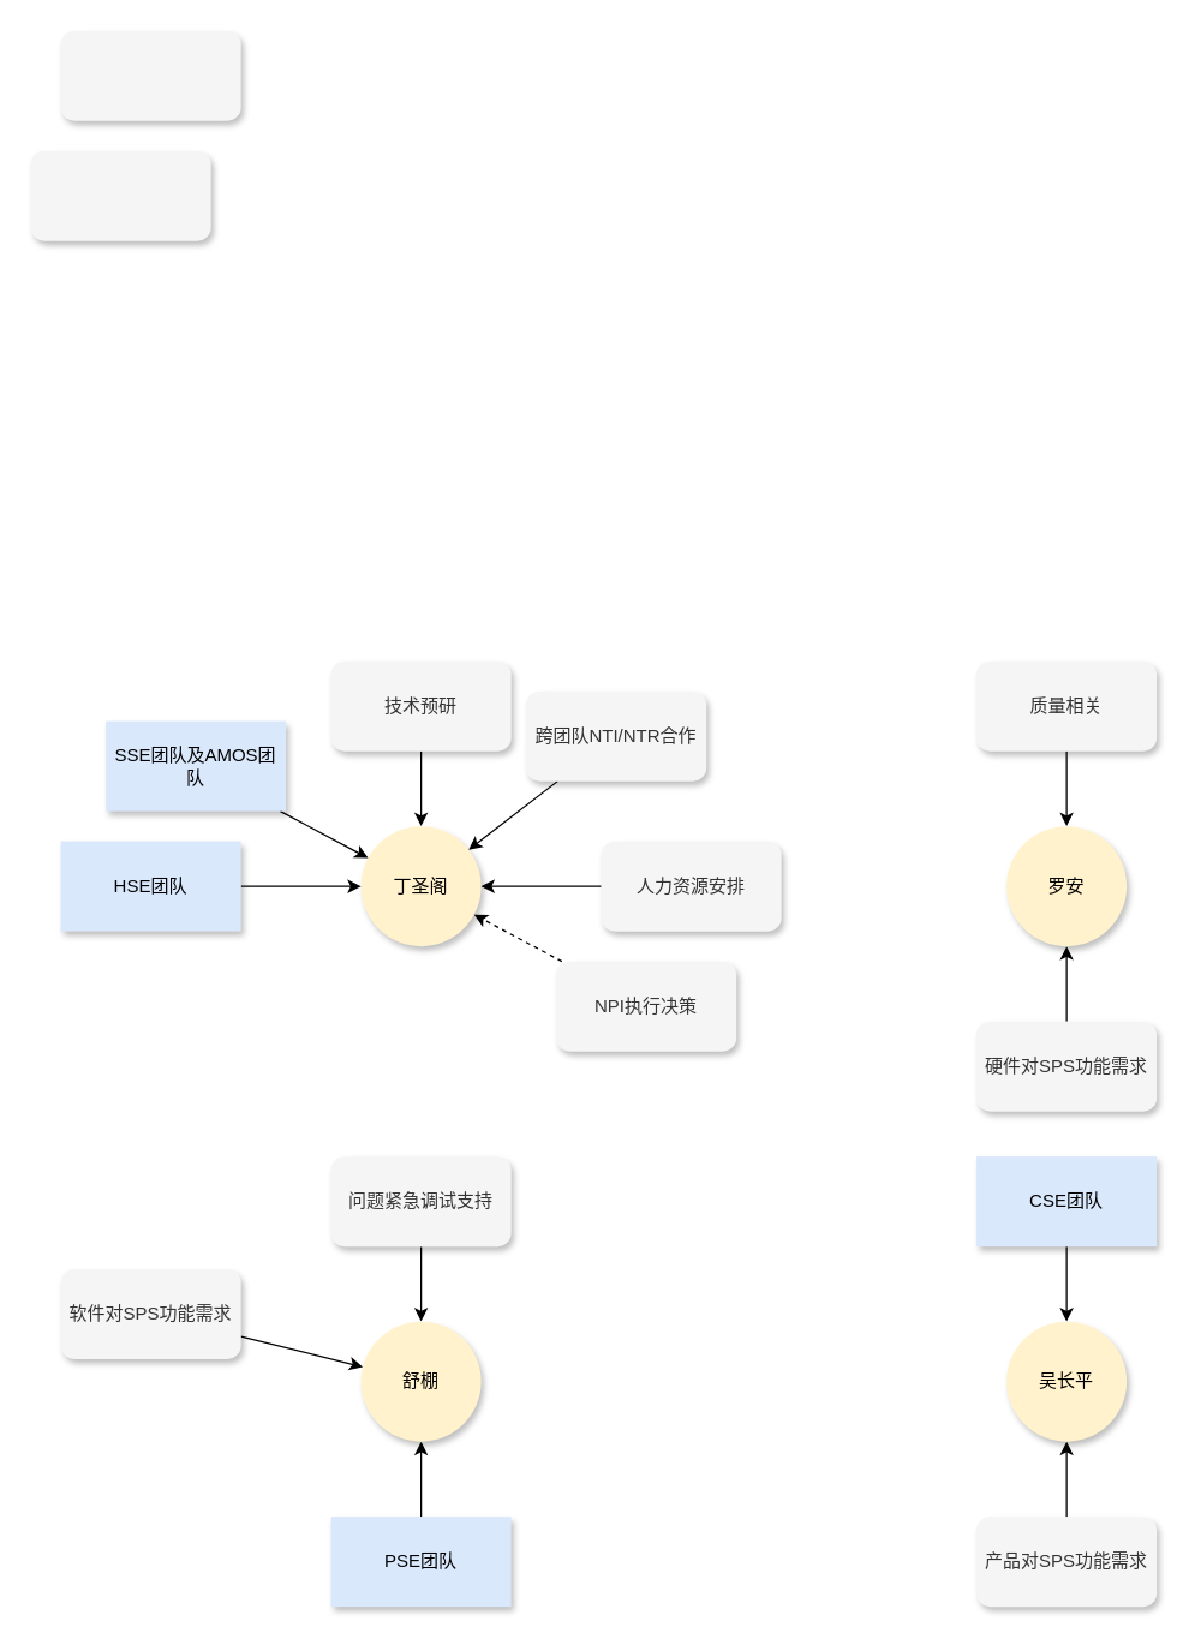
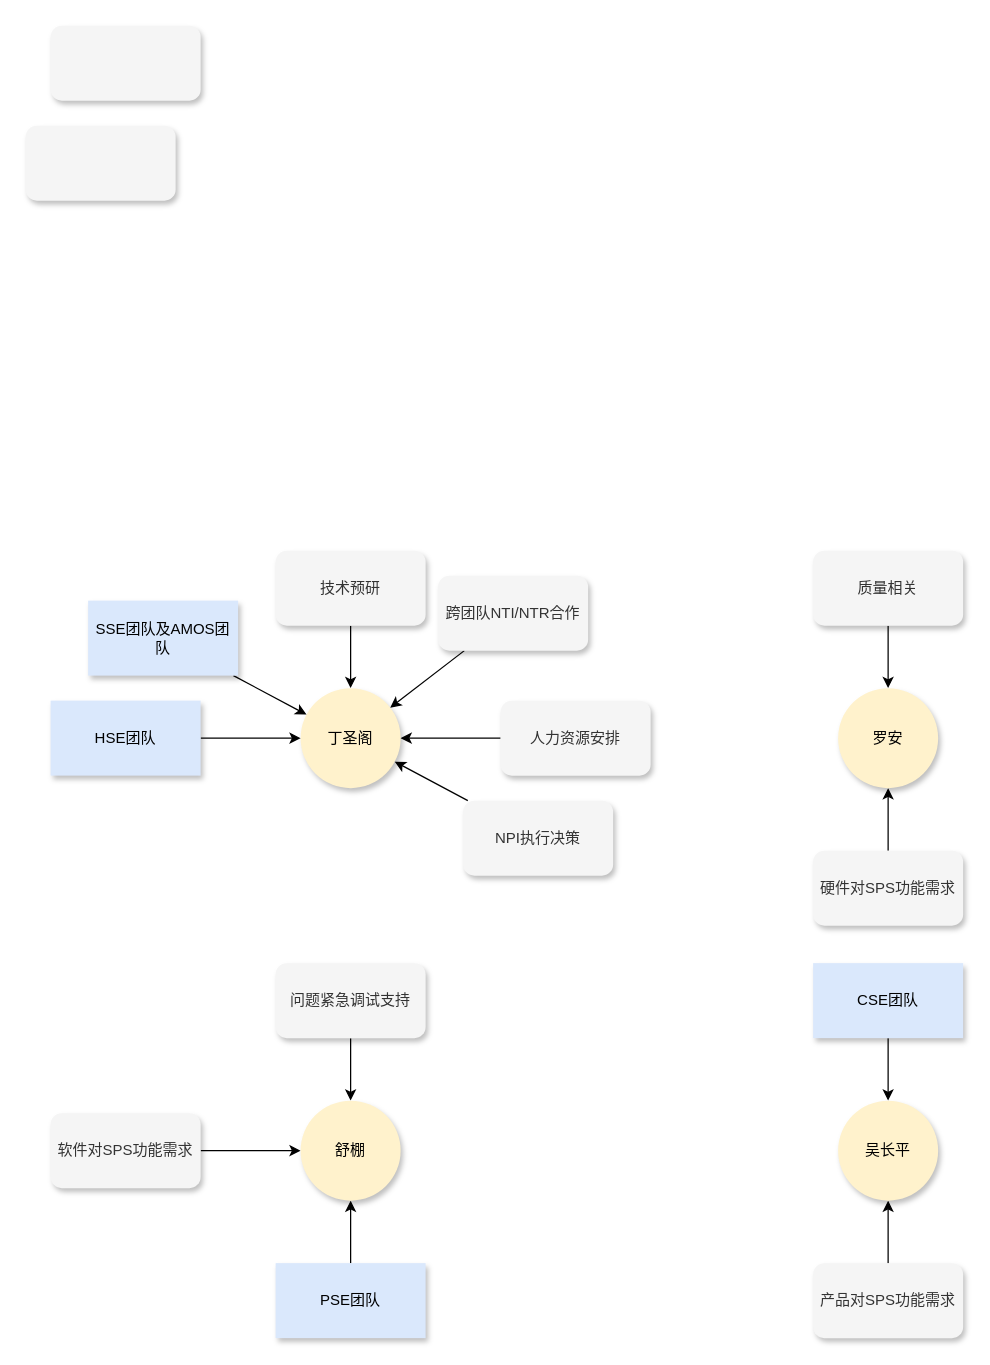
  <mxCell id="0" />
  <mxCell id="1" parent="0" />
  <mxCell id="2" value="丁圣阁" style="ellipse;whiteSpace=wrap;html=1;aspect=fixed;shadow=1;labelBackgroundColor=none;fillColor=#fff2cc;align=center;strokeColor=none;" vertex="1" parent="1"><mxGeometry x="240" y="550" width="80" height="80" as="geometry" /></mxCell>
  <mxCell id="3" style="edgeStyle=none;rounded=0;orthogonalLoop=1;jettySize=auto;html=1;" edge="1" parent="1" source="4" target="2"><mxGeometry relative="1" as="geometry" /></mxCell>
  <mxCell id="4" value="人力资源安排" style="rounded=1;whiteSpace=wrap;html=1;shadow=1;labelBackgroundColor=none;align=center;fontColor=#333333;fillColor=#f5f5f5;strokeColor=none;" vertex="1" parent="1"><mxGeometry x="400" y="560" width="120" height="60" as="geometry" /></mxCell>
  <mxCell id="5" style="edgeStyle=none;rounded=0;orthogonalLoop=1;jettySize=auto;html=1;" edge="1" parent="1" source="6" target="2"><mxGeometry relative="1" as="geometry" /></mxCell>
  <mxCell id="6" value="技术预研" style="rounded=1;whiteSpace=wrap;html=1;shadow=1;labelBackgroundColor=none;align=center;fontColor=#333333;fillColor=#f5f5f5;strokeColor=none;" vertex="1" parent="1"><mxGeometry x="220" y="440" width="120" height="60" as="geometry" /></mxCell>
  <mxCell id="7" style="edgeStyle=none;rounded=0;orthogonalLoop=1;jettySize=auto;html=1;" edge="1" parent="1" source="8" target="2"><mxGeometry relative="1" as="geometry" /></mxCell>
  <mxCell id="8" value="跨团队NTI/NTR合作" style="rounded=1;whiteSpace=wrap;html=1;shadow=1;labelBackgroundColor=none;align=center;fontColor=#333333;fillColor=#f5f5f5;strokeColor=none;" vertex="1" parent="1"><mxGeometry x="350" y="460" width="120" height="60" as="geometry" /></mxCell>
  <mxCell id="9" style="edgeStyle=none;rounded=0;orthogonalLoop=1;jettySize=auto;html=1;" edge="1" parent="1" source="10" target="32"><mxGeometry relative="1" as="geometry" /></mxCell>
- <mxCell id="10" value="软件对SPS功能需求" style="rounded=1;whiteSpace=wrap;html=1;shadow=1;labelBackgroundColor=none;align=center;fontColor=#333333;fillColor=#f5f5f5;strokeColor=none;" vertex="1" parent="1"><mxGeometry x="40" y="845" width="120" height="60" as="geometry" /></mxCell>
+ <mxCell id="10" value="软件对SPS功能需求" style="rounded=1;whiteSpace=wrap;html=1;shadow=1;labelBackgroundColor=none;align=center;fontColor=#333333;fillColor=#f5f5f5;strokeColor=none;" vertex="1" parent="1"><mxGeometry x="40" y="890" width="120" height="60" as="geometry" /></mxCell>
  <mxCell id="11" style="edgeStyle=none;rounded=0;orthogonalLoop=1;jettySize=auto;html=1;" edge="1" parent="1" source="12" target="31"><mxGeometry relative="1" as="geometry" /></mxCell>
  <mxCell id="12" value="产品对SPS功能需求" style="rounded=1;whiteSpace=wrap;html=1;shadow=1;labelBackgroundColor=none;align=center;fontColor=#333333;fillColor=#f5f5f5;strokeColor=none;" vertex="1" parent="1"><mxGeometry x="650" y="1010" width="120" height="60" as="geometry" /></mxCell>
  <mxCell id="13" style="edgeStyle=none;rounded=0;orthogonalLoop=1;jettySize=auto;html=1;" edge="1" parent="1" source="14" target="33"><mxGeometry relative="1" as="geometry" /></mxCell>
  <mxCell id="14" value="硬件对SPS功能需求" style="rounded=1;whiteSpace=wrap;html=1;shadow=1;labelBackgroundColor=none;align=center;fontColor=#333333;fillColor=#f5f5f5;strokeColor=none;" vertex="1" parent="1"><mxGeometry x="650" y="680" width="120" height="60" as="geometry" /></mxCell>
  <mxCell id="15" style="edgeStyle=none;rounded=0;orthogonalLoop=1;jettySize=auto;html=1;" edge="1" parent="1" source="16" target="33"><mxGeometry relative="1" as="geometry" /></mxCell>
  <mxCell id="16" value="质量相关" style="rounded=1;whiteSpace=wrap;html=1;shadow=1;labelBackgroundColor=none;align=center;fontColor=#333333;fillColor=#f5f5f5;strokeColor=none;" vertex="1" parent="1"><mxGeometry x="650" y="440" width="120" height="60" as="geometry" /></mxCell>
- <mxCell id="17" style="edgeStyle=none;rounded=0;orthogonalLoop=1;jettySize=auto;html=1;dashed=1;" edge="1" parent="1" source="18" target="2"><mxGeometry relative="1" as="geometry" /></mxCell>
+ <mxCell id="17" style="edgeStyle=none;rounded=0;orthogonalLoop=1;jettySize=auto;html=1;" edge="1" parent="1" source="18" target="2"><mxGeometry relative="1" as="geometry" /></mxCell>
  <mxCell id="18" value="NPI执行决策" style="rounded=1;whiteSpace=wrap;html=1;shadow=1;labelBackgroundColor=none;align=center;fontColor=#333333;fillColor=#f5f5f5;strokeColor=none;" vertex="1" parent="1"><mxGeometry x="370" y="640" width="120" height="60" as="geometry" /></mxCell>
  <mxCell id="19" value="" style="rounded=1;whiteSpace=wrap;html=1;shadow=1;labelBackgroundColor=none;align=center;fontColor=#333333;fillColor=#f5f5f5;strokeColor=none;" vertex="1" parent="1"><mxGeometry x="40" y="20" width="120" height="60" as="geometry" /></mxCell>
  <mxCell id="20" value="" style="rounded=1;whiteSpace=wrap;html=1;shadow=1;labelBackgroundColor=none;align=center;fontColor=#333333;fillColor=#f5f5f5;strokeColor=none;" vertex="1" parent="1"><mxGeometry x="20" y="100" width="120" height="60" as="geometry" /></mxCell>
  <mxCell id="21" style="edgeStyle=none;rounded=0;orthogonalLoop=1;jettySize=auto;html=1;" edge="1" parent="1" source="22" target="32"><mxGeometry relative="1" as="geometry" /></mxCell>
  <mxCell id="22" value="问题紧急调试支持" style="rounded=1;whiteSpace=wrap;html=1;shadow=1;labelBackgroundColor=none;align=center;fontColor=#333333;fillColor=#f5f5f5;strokeColor=none;" vertex="1" parent="1"><mxGeometry x="220" y="770" width="120" height="60" as="geometry" /></mxCell>
  <mxCell id="23" style="edgeStyle=none;rounded=0;orthogonalLoop=1;jettySize=auto;html=1;" edge="1" parent="1" source="24" target="31"><mxGeometry relative="1" as="geometry" /></mxCell>
  <mxCell id="24" value="CSE团队" style="rounded=0;whiteSpace=wrap;html=1;shadow=1;labelBackgroundColor=none;fillColor=#dae8fc;align=center;strokeColor=none;" vertex="1" parent="1"><mxGeometry x="650" y="770" width="120" height="60" as="geometry" /></mxCell>
  <mxCell id="25" style="edgeStyle=none;rounded=0;orthogonalLoop=1;jettySize=auto;html=1;" edge="1" parent="1" source="26" target="2"><mxGeometry relative="1" as="geometry" /></mxCell>
  <mxCell id="26" value="SSE团队及AMOS团队" style="rounded=0;whiteSpace=wrap;html=1;shadow=1;labelBackgroundColor=none;fillColor=#dae8fc;align=center;strokeColor=none;" vertex="1" parent="1"><mxGeometry y="480" width="120" height="60" as="geometry" x="70" /></mxCell>
  <mxCell id="27" style="edgeStyle=none;rounded=0;orthogonalLoop=1;jettySize=auto;html=1;" edge="1" parent="1" source="28" target="2"><mxGeometry relative="1" as="geometry" /></mxCell>
  <mxCell id="28" value="HSE团队" style="rounded=0;whiteSpace=wrap;html=1;shadow=1;labelBackgroundColor=none;fillColor=#dae8fc;align=center;strokeColor=none;" vertex="1" parent="1"><mxGeometry x="40" y="560" width="120" height="60" as="geometry" /></mxCell>
  <mxCell id="29" style="edgeStyle=none;rounded=0;orthogonalLoop=1;jettySize=auto;html=1;" edge="1" parent="1" source="30" target="32"><mxGeometry relative="1" as="geometry" /></mxCell>
  <mxCell id="30" value="PSE团队" style="rounded=0;whiteSpace=wrap;html=1;shadow=1;labelBackgroundColor=none;fillColor=#dae8fc;align=center;strokeColor=none;" vertex="1" parent="1"><mxGeometry x="220" y="1010" width="120" height="60" as="geometry" /></mxCell>
  <mxCell id="31" value="吴长平" style="ellipse;whiteSpace=wrap;html=1;aspect=fixed;shadow=1;labelBackgroundColor=none;fillColor=#fff2cc;align=center;strokeColor=none;" vertex="1" parent="1"><mxGeometry x="670" y="880" width="80" height="80" as="geometry" /></mxCell>
  <mxCell id="32" value="舒棚" style="ellipse;whiteSpace=wrap;html=1;aspect=fixed;shadow=1;labelBackgroundColor=none;fillColor=#fff2cc;align=center;strokeColor=none;" vertex="1" parent="1"><mxGeometry x="240" y="880" width="80" height="80" as="geometry" /></mxCell>
  <mxCell id="33" value="罗安" style="ellipse;whiteSpace=wrap;html=1;aspect=fixed;shadow=1;labelBackgroundColor=none;fillColor=#fff2cc;align=center;strokeColor=none;fontStyle=0" vertex="1" parent="1"><mxGeometry x="670" y="550" width="80" height="80" as="geometry" /></mxCell>
